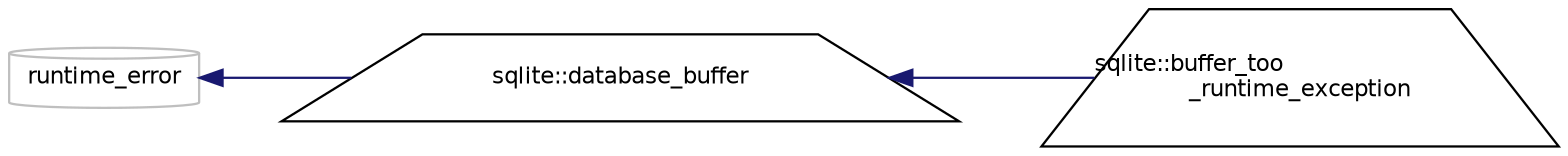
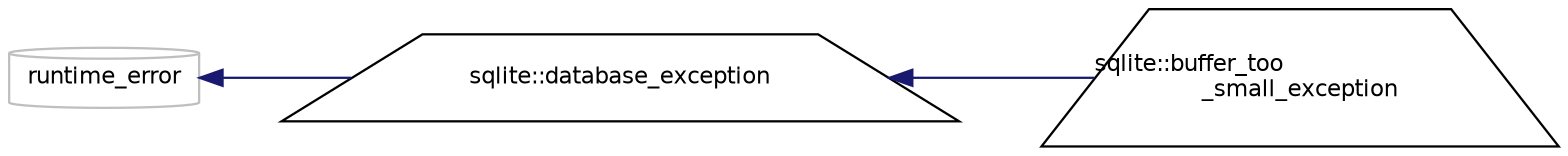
  digraph {
    rankdir=LR
    node [color=black fontname=Helvetica fontsize=10 shape=trapezium]
    edge [color=midnightblue dir=back fontname=Helvetica fontsize=10 labelfontname=Helvetica labelfontsize=10 style=solid]
    n1 [color=grey75 height=0.2 label=runtime_error shape=cylinder width=0.4]
-   n2 [height=0.2 label="sqlite::database_buffer" width=0.4]
-   n3 [height=0.2 label="sqlite::buffer_too\l_runtime_exception" width=0.4]
+   n2 [height=0.2 label="sqlite::database_exception" width=0.4]
+   n3 [height=0.2 label="sqlite::buffer_too\l_small_exception" width=0.4]
    n1 -> n2
    n2 -> n3
  }
